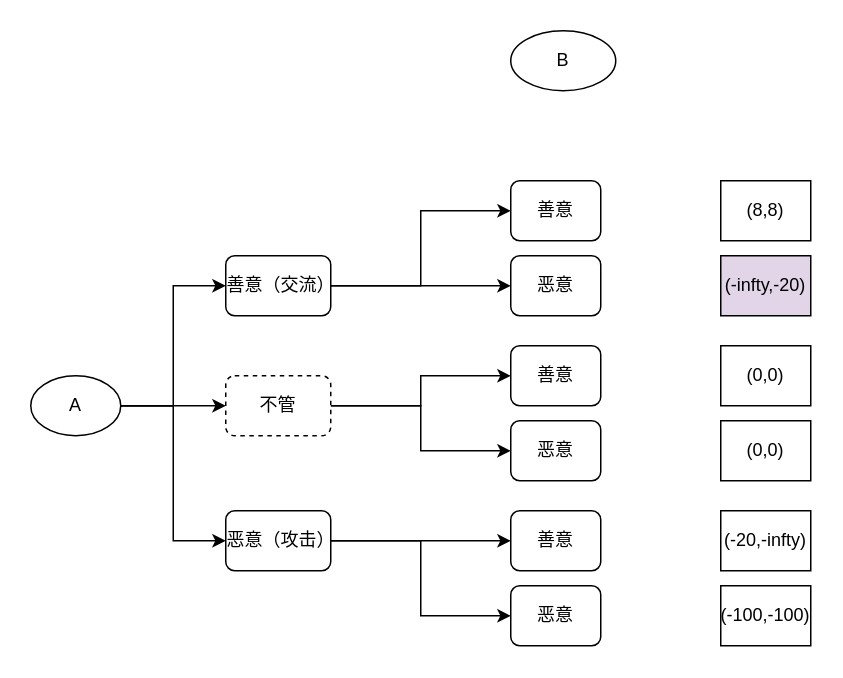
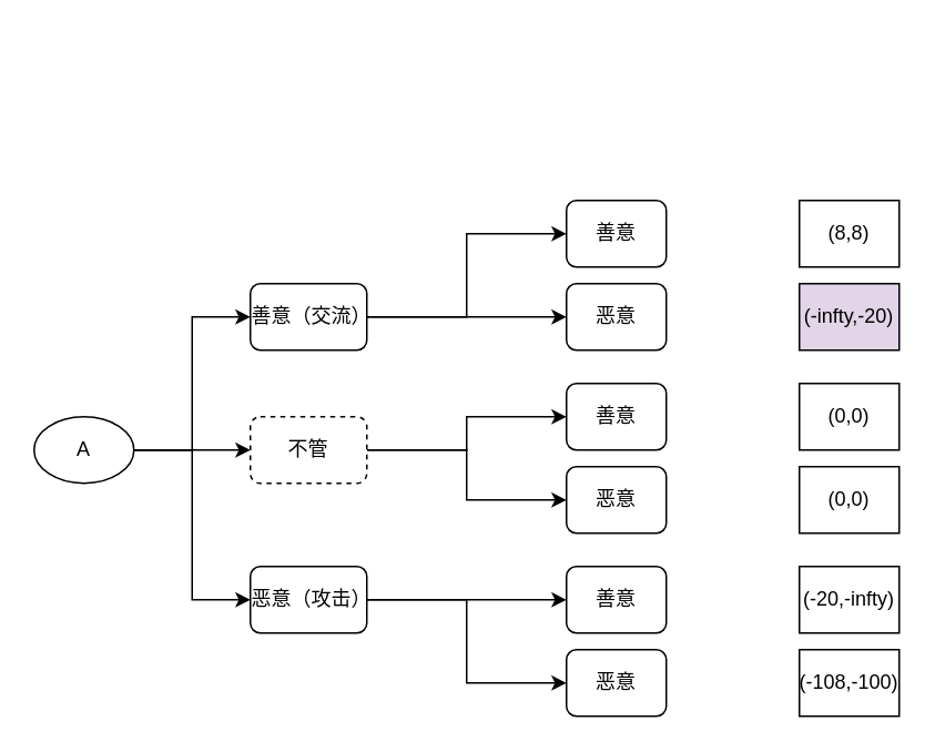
  <mxCell id="0" />
  <mxCell id="1" parent="0" />
  <mxCell id="2" style="edgeStyle=orthogonalEdgeStyle;rounded=0;orthogonalLoop=1;jettySize=auto;html=1;exitX=1;exitY=0.5;exitDx=0;exitDy=0;entryX=0;entryY=0.5;entryDx=0;entryDy=0;" edge="1" parent="1" source="4" target="16"><mxGeometry relative="1" as="geometry" /></mxCell>
  <mxCell id="3" style="edgeStyle=orthogonalEdgeStyle;rounded=0;orthogonalLoop=1;jettySize=auto;html=1;exitX=1;exitY=0.5;exitDx=0;exitDy=0;" edge="1" parent="1" source="4" target="17"><mxGeometry relative="1" as="geometry" /></mxCell>
  <mxCell id="4" value="善意（交流）" style="rounded=1;whiteSpace=wrap;html=1;" vertex="1" parent="1"><mxGeometry x="150" y="170" width="70" height="40" as="geometry" /></mxCell>
  <mxCell id="5" value="" style="edgeStyle=orthogonalEdgeStyle;rounded=0;orthogonalLoop=1;jettySize=auto;html=1;" edge="1" parent="1" source="8" target="11"><mxGeometry relative="1" as="geometry" /></mxCell>
  <mxCell id="6" style="edgeStyle=orthogonalEdgeStyle;rounded=0;orthogonalLoop=1;jettySize=auto;html=1;exitX=1;exitY=0.5;exitDx=0;exitDy=0;entryX=0;entryY=0.5;entryDx=0;entryDy=0;" edge="1" parent="1" source="8" target="14"><mxGeometry relative="1" as="geometry" /></mxCell>
  <mxCell id="7" style="edgeStyle=orthogonalEdgeStyle;rounded=0;orthogonalLoop=1;jettySize=auto;html=1;exitX=1;exitY=0.5;exitDx=0;exitDy=0;entryX=0;entryY=0.5;entryDx=0;entryDy=0;" edge="1" parent="1" source="8" target="4"><mxGeometry relative="1" as="geometry" /></mxCell>
  <mxCell id="8" value="A" style="ellipse;whiteSpace=wrap;html=1;" vertex="1" parent="1"><mxGeometry x="20" y="250" width="60" height="40" as="geometry" /></mxCell>
  <mxCell id="9" style="edgeStyle=orthogonalEdgeStyle;rounded=0;orthogonalLoop=1;jettySize=auto;html=1;exitX=1;exitY=0.5;exitDx=0;exitDy=0;entryX=0;entryY=0.5;entryDx=0;entryDy=0;" edge="1" parent="1" source="11" target="18"><mxGeometry relative="1" as="geometry" /></mxCell>
  <mxCell id="10" style="edgeStyle=orthogonalEdgeStyle;rounded=0;orthogonalLoop=1;jettySize=auto;html=1;exitX=1;exitY=0.5;exitDx=0;exitDy=0;entryX=0;entryY=0.5;entryDx=0;entryDy=0;" edge="1" parent="1" source="11" target="19"><mxGeometry relative="1" as="geometry" /></mxCell>
  <mxCell id="11" value="不管" style="rounded=1;whiteSpace=wrap;html=1;dashed=1;" vertex="1" parent="1"><mxGeometry x="150" y="250" width="70" height="40" as="geometry" /></mxCell>
  <mxCell id="12" style="edgeStyle=orthogonalEdgeStyle;rounded=0;orthogonalLoop=1;jettySize=auto;html=1;exitX=1;exitY=0.5;exitDx=0;exitDy=0;entryX=0;entryY=0.5;entryDx=0;entryDy=0;" edge="1" parent="1" source="14" target="20"><mxGeometry relative="1" as="geometry" /></mxCell>
  <mxCell id="13" style="edgeStyle=orthogonalEdgeStyle;rounded=0;orthogonalLoop=1;jettySize=auto;html=1;exitX=1;exitY=0.5;exitDx=0;exitDy=0;entryX=0;entryY=0.5;entryDx=0;entryDy=0;" edge="1" parent="1" source="14" target="21"><mxGeometry relative="1" as="geometry" /></mxCell>
  <mxCell id="14" value="恶意（攻击）" style="rounded=1;whiteSpace=wrap;html=1;" vertex="1" parent="1"><mxGeometry x="150" y="340" width="70" height="40" as="geometry" /></mxCell>
- <mxCell id="15" value="B" style="ellipse;whiteSpace=wrap;html=1;" vertex="1" parent="1"><mxGeometry x="340" y="20" width="70" height="40" as="geometry" /></mxCell>
  <mxCell id="16" value="善意" style="rounded=1;whiteSpace=wrap;html=1;" vertex="1" parent="1"><mxGeometry x="340" y="120" width="60" height="40" as="geometry" /></mxCell>
  <mxCell id="17" value="恶意" style="rounded=1;whiteSpace=wrap;html=1;" vertex="1" parent="1"><mxGeometry x="340" y="170" width="60" height="40" as="geometry" /></mxCell>
  <mxCell id="18" value="善意" style="rounded=1;whiteSpace=wrap;html=1;" vertex="1" parent="1"><mxGeometry x="340" y="230" width="60" height="40" as="geometry" /></mxCell>
  <mxCell id="19" value="恶意" style="rounded=1;whiteSpace=wrap;html=1;" vertex="1" parent="1"><mxGeometry x="340" y="280" width="60" height="40" as="geometry" /></mxCell>
  <mxCell id="20" value="善意" style="rounded=1;whiteSpace=wrap;html=1;" vertex="1" parent="1"><mxGeometry x="340" y="340" width="60" height="40" as="geometry" /></mxCell>
  <mxCell id="21" value="恶意" style="rounded=1;whiteSpace=wrap;html=1;" vertex="1" parent="1"><mxGeometry x="340" y="390" width="60" height="40" as="geometry" /></mxCell>
  <mxCell id="22" value="(8,8)" style="rounded=0;whiteSpace=wrap;html=1;" vertex="1" parent="1"><mxGeometry x="480" y="120" width="60" height="40" as="geometry" /></mxCell>
  <mxCell id="23" value="(-infty,-20)" style="rounded=0;whiteSpace=wrap;html=1;fillColor=#e1d5e7;" vertex="1" parent="1"><mxGeometry x="480" y="170" width="60" height="40" as="geometry" /></mxCell>
  <mxCell id="24" value="(0,0)" style="rounded=0;whiteSpace=wrap;html=1;" vertex="1" parent="1"><mxGeometry x="480" y="230" width="60" height="40" as="geometry" /></mxCell>
  <mxCell id="25" value="(0,0)" style="rounded=0;whiteSpace=wrap;html=1;" vertex="1" parent="1"><mxGeometry x="480" y="280" width="60" height="40" as="geometry" /></mxCell>
  <mxCell id="26" value="(-20,-infty)" style="rounded=0;whiteSpace=wrap;html=1;" vertex="1" parent="1"><mxGeometry x="480" y="340" width="60" height="40" as="geometry" /></mxCell>
- <mxCell id="27" value="(-100,-100)" style="rounded=0;whiteSpace=wrap;html=1;" vertex="1" parent="1"><mxGeometry x="480" y="390" width="60" height="40" as="geometry" /></mxCell>
+ <mxCell id="27" value="(-108,-100)" style="rounded=0;whiteSpace=wrap;html=1;" vertex="1" parent="1"><mxGeometry x="480" y="390" width="60" height="40" as="geometry" /></mxCell>
